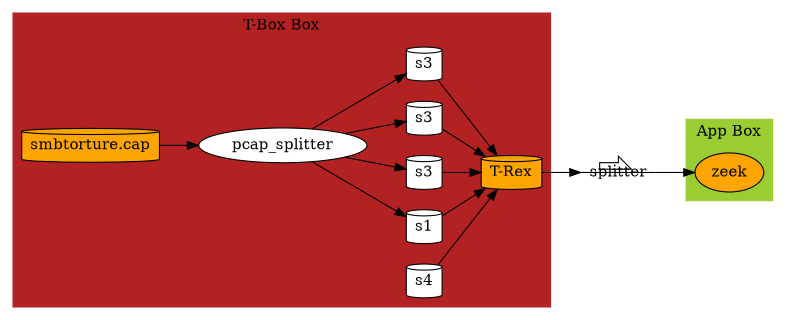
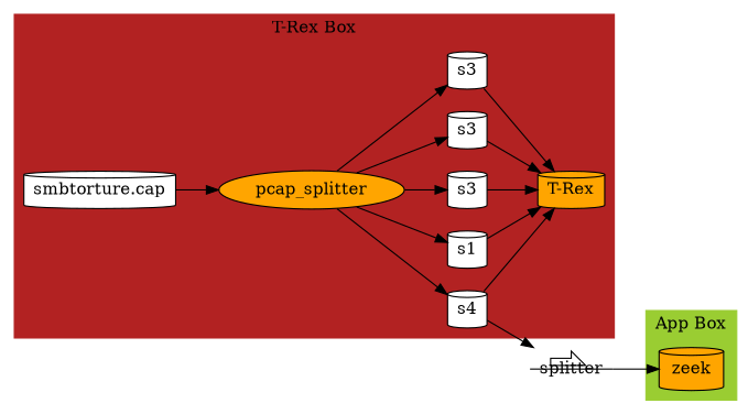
  digraph {
    rankdir=LR
    node [fillcolor=white shape=cylinder style=filled]
-   n1 [fillcolor=orange height=0.2 label="smbtorture.cap" width=0.2]
+   n1 [height=0.2 label="smbtorture.cap" width=0.2]
    n2 [height=0.2 label=s1 width=0.2]
    n3 [height=0.2 label=s4 width=0.2]
    n4 [height=0.2 label=s3 width=0.2]
    n5 [height=0.2 label=s3 width=0.2]
    n6 [height=0.2 label=s3 width=0.2]
    n7 [fillcolor=orange height=0.2 label="T-Rex" width=0.2]
-   n8 [height=0.2 label=pcap_splitter shape=ellipse width=0.2]
-   zeek [fillcolor=orange shape=ellipse]
+   n8 [fillcolor=orange height=0.2 label=pcap_splitter shape=ellipse width=0.2]
+   zeek [fillcolor=orange]
    n10 [label=splitter shape=primersite fillcolor="" style=""]
    subgraph cluster_1 {
      color=firebrick
-     label="T-Box Box"
+     label="T-Rex Box"
      style=filled
      n1
      n2
      n3
      n4
      n5
      n6
      n7
      n8
    }
    subgraph cluster_2 {
      color=yellowgreen
      label="App Box"
      style=filled
      zeek
    }
    n1 -> n8
    n2 -> n7
    n3 -> n7
    n4 -> n7
    n5 -> n7
    n6 -> n7
-   n7 -> n10
+   n3 -> n10
    n8 -> n2
+   n8 -> n3
    n8 -> n4
    n8 -> n5
    n8 -> n6
    n10 -> zeek
  }
